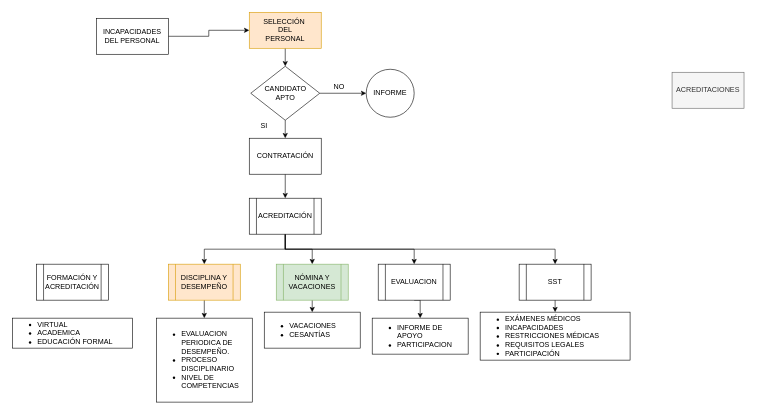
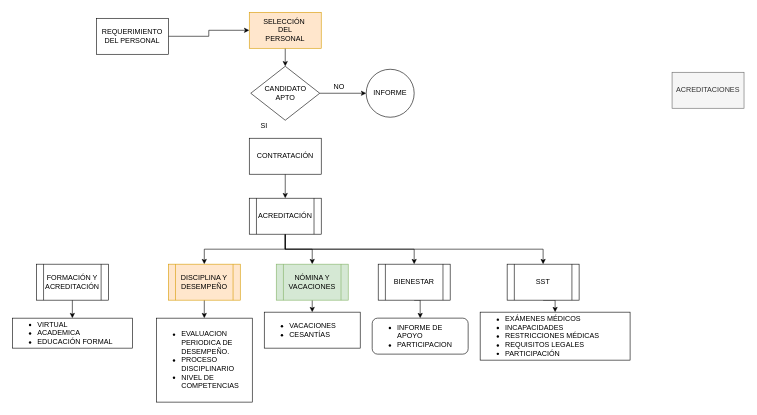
  <mxCell id="0" />
  <mxCell id="1" parent="0" />
  <mxCell id="2" style="edgeStyle=orthogonalEdgeStyle;rounded=0;orthogonalLoop=1;jettySize=auto;html=1;exitX=1;exitY=0.5;exitDx=0;exitDy=0;" parent="1" source="3" target="16" edge="1"><mxGeometry relative="1" as="geometry" /></mxCell>
- <mxCell id="3" value="INCAPACIDADES DEL PERSONAL" style="rounded=0;whiteSpace=wrap;html=1;" parent="1" vertex="1"><mxGeometry x="160" y="30" width="120" height="60" as="geometry" /></mxCell>
+ <mxCell id="3" value="REQUERIMIENTO DEL PERSONAL" style="rounded=0;whiteSpace=wrap;html=1;" parent="1" vertex="1"><mxGeometry x="160" y="30" width="120" height="60" as="geometry" /></mxCell>
  <mxCell id="4" style="edgeStyle=orthogonalEdgeStyle;rounded=0;orthogonalLoop=1;jettySize=auto;html=1;exitX=1;exitY=0.5;exitDx=0;exitDy=0;" parent="1" source="6" target="7" edge="1"><mxGeometry relative="1" as="geometry" /></mxCell>
- <mxCell id="5" style="edgeStyle=orthogonalEdgeStyle;rounded=0;orthogonalLoop=1;jettySize=auto;html=1;exitX=0.5;exitY=1;exitDx=0;exitDy=0;entryX=0.5;entryY=0;entryDx=0;entryDy=0;" parent="1" source="6" target="9" edge="1"><mxGeometry relative="1" as="geometry" /></mxCell>
  <mxCell id="6" value="CANDIDATO&lt;br&gt;APTO" style="rhombus;whiteSpace=wrap;html=1;" parent="1" vertex="1"><mxGeometry x="417.5" y="110" width="115" height="90" as="geometry" /></mxCell>
  <mxCell id="7" value="INFORME" style="ellipse;whiteSpace=wrap;html=1;aspect=fixed;" parent="1" vertex="1"><mxGeometry x="610" y="115" width="80" height="80" as="geometry" /></mxCell>
  <mxCell id="8" style="edgeStyle=orthogonalEdgeStyle;rounded=0;orthogonalLoop=1;jettySize=auto;html=1;exitX=0.5;exitY=1;exitDx=0;exitDy=0;entryX=0.5;entryY=0;entryDx=0;entryDy=0;" edge="1" parent="1" source="9" target="14"><mxGeometry relative="1" as="geometry" /></mxCell>
  <mxCell id="9" value="CONTRATACIÓN" style="rounded=0;whiteSpace=wrap;html=1;" parent="1" vertex="1"><mxGeometry x="415" y="230" width="120" height="60" as="geometry" /></mxCell>
  <mxCell id="10" style="edgeStyle=orthogonalEdgeStyle;rounded=0;orthogonalLoop=1;jettySize=auto;html=1;exitX=0.5;exitY=1;exitDx=0;exitDy=0;entryX=0.5;entryY=0;entryDx=0;entryDy=0;" edge="1" parent="1" source="14" target="22"><mxGeometry relative="1" as="geometry" /></mxCell>
  <mxCell id="11" style="edgeStyle=orthogonalEdgeStyle;rounded=0;orthogonalLoop=1;jettySize=auto;html=1;exitX=0.5;exitY=1;exitDx=0;exitDy=0;entryX=0.5;entryY=0;entryDx=0;entryDy=0;" edge="1" parent="1" source="14" target="20"><mxGeometry relative="1" as="geometry" /></mxCell>
  <mxCell id="12" style="edgeStyle=orthogonalEdgeStyle;rounded=0;orthogonalLoop=1;jettySize=auto;html=1;exitX=0.5;exitY=1;exitDx=0;exitDy=0;" edge="1" parent="1" source="14" target="24"><mxGeometry relative="1" as="geometry" /></mxCell>
  <mxCell id="13" style="edgeStyle=orthogonalEdgeStyle;rounded=0;orthogonalLoop=1;jettySize=auto;html=1;exitX=0.5;exitY=1;exitDx=0;exitDy=0;" edge="1" parent="1" source="14" target="26"><mxGeometry relative="1" as="geometry" /></mxCell>
  <mxCell id="14" value="ACREDITACIÓN" style="shape=process;whiteSpace=wrap;html=1;backgroundOutline=1;" parent="1" vertex="1"><mxGeometry x="415" y="330" width="120" height="60" as="geometry" /></mxCell>
  <mxCell id="15" style="edgeStyle=orthogonalEdgeStyle;rounded=0;orthogonalLoop=1;jettySize=auto;html=1;exitX=0.5;exitY=1;exitDx=0;exitDy=0;entryX=0.5;entryY=0;entryDx=0;entryDy=0;" parent="1" source="16" target="6" edge="1"><mxGeometry relative="1" as="geometry" /></mxCell>
  <mxCell id="16" value="SELECCIÓN&amp;nbsp;&lt;br&gt;DEL&lt;br&gt;PERSONAL" style="rounded=0;whiteSpace=wrap;html=1;fillColor=#ffe6cc;strokeColor=#d79b00;" parent="1" vertex="1"><mxGeometry x="415" y="20" width="120" height="60" as="geometry" /></mxCell>
  <mxCell id="17" value="NO" style="text;html=1;strokeColor=none;fillColor=none;align=center;verticalAlign=middle;whiteSpace=wrap;rounded=0;" parent="1" vertex="1"><mxGeometry x="535" y="130" width="60" height="30" as="geometry" /></mxCell>
  <mxCell id="18" value="SI" style="text;html=1;strokeColor=none;fillColor=none;align=center;verticalAlign=middle;whiteSpace=wrap;rounded=0;" parent="1" vertex="1"><mxGeometry x="410" y="195" width="60" height="30" as="geometry" /></mxCell>
  <mxCell id="19" style="edgeStyle=orthogonalEdgeStyle;rounded=0;orthogonalLoop=1;jettySize=auto;html=1;exitX=0.5;exitY=1;exitDx=0;exitDy=0;entryX=0.5;entryY=0;entryDx=0;entryDy=0;" edge="1" parent="1" source="20" target="31"><mxGeometry relative="1" as="geometry" /></mxCell>
  <mxCell id="20" value="NÓMINA Y VACACIONES" style="shape=process;whiteSpace=wrap;html=1;backgroundOutline=1;fillColor=#d5e8d4;strokeColor=#82b366;" parent="1" vertex="1"><mxGeometry x="460" y="440" width="120" height="60" as="geometry" /></mxCell>
  <mxCell id="21" style="edgeStyle=orthogonalEdgeStyle;rounded=0;orthogonalLoop=1;jettySize=auto;html=1;exitX=0.5;exitY=1;exitDx=0;exitDy=0;entryX=0.5;entryY=0;entryDx=0;entryDy=0;" edge="1" parent="1" source="22" target="32"><mxGeometry relative="1" as="geometry" /></mxCell>
  <mxCell id="22" value="DISCIPLINA Y DESEMPEÑO" style="shape=process;whiteSpace=wrap;html=1;backgroundOutline=1;fillColor=#ffe6cc;strokeColor=#d79b00;" parent="1" vertex="1"><mxGeometry x="280" y="440" width="120" height="60" as="geometry" /></mxCell>
  <mxCell id="23" style="edgeStyle=orthogonalEdgeStyle;rounded=0;orthogonalLoop=1;jettySize=auto;html=1;exitX=0.5;exitY=1;exitDx=0;exitDy=0;entryX=0.5;entryY=0;entryDx=0;entryDy=0;" edge="1" parent="1" source="24" target="30"><mxGeometry relative="1" as="geometry" /></mxCell>
- <mxCell id="24" value="EVALUACION" style="shape=process;whiteSpace=wrap;html=1;backgroundOutline=1;" parent="1" vertex="1"><mxGeometry x="630" y="440" width="120" height="60" as="geometry" /></mxCell>
+ <mxCell id="24" value="BIENESTAR" style="shape=process;whiteSpace=wrap;html=1;backgroundOutline=1;" parent="1" vertex="1"><mxGeometry x="630" y="440" width="120" height="60" as="geometry" /></mxCell>
  <mxCell id="25" style="edgeStyle=orthogonalEdgeStyle;rounded=0;orthogonalLoop=1;jettySize=auto;html=1;exitX=0.5;exitY=1;exitDx=0;exitDy=0;entryX=0.5;entryY=0;entryDx=0;entryDy=0;" edge="1" parent="1" source="26" target="29"><mxGeometry relative="1" as="geometry" /></mxCell>
- <mxCell id="26" value="SST" style="shape=process;whiteSpace=wrap;html=1;backgroundOutline=1;" parent="1" vertex="1"><mxGeometry x="865" y="440" width="120" height="60" as="geometry" /></mxCell>
+ <mxCell id="26" value="SST" style="shape=process;whiteSpace=wrap;html=1;backgroundOutline=1;" parent="1" vertex="1"><mxGeometry x="845" y="440" width="120" height="60" as="geometry" /></mxCell>
+ <mxCell id="27" style="edgeStyle=orthogonalEdgeStyle;rounded=0;orthogonalLoop=1;jettySize=auto;html=1;exitX=0.5;exitY=1;exitDx=0;exitDy=0;entryX=0.5;entryY=0;entryDx=0;entryDy=0;" edge="1" parent="1" source="28" target="33"><mxGeometry relative="1" as="geometry" /></mxCell>
  <mxCell id="28" value="FORMACIÓN Y ACREDITACIÓN" style="shape=process;whiteSpace=wrap;html=1;backgroundOutline=1;" parent="1" vertex="1"><mxGeometry x="60" y="440" width="120" height="60" as="geometry" /></mxCell>
  <mxCell id="29" value="&lt;ul&gt;&lt;li&gt;EXÁMENES MÉDICOS&lt;/li&gt;&lt;li&gt;INCAPACIDADES&lt;/li&gt;&lt;li&gt;RESTRICCIONES MÉDICAS&lt;/li&gt;&lt;li&gt;REQUISITOS LEGALES&lt;/li&gt;&lt;li&gt;PARTICIPACIÓN&lt;/li&gt;&lt;/ul&gt;" style="rounded=0;whiteSpace=wrap;html=1;align=left;" vertex="1" parent="1"><mxGeometry x="800" y="520" width="250" height="80" as="geometry" /></mxCell>
- <mxCell id="30" value="&lt;ul&gt;&lt;li&gt;INFORME DE APOYO&lt;/li&gt;&lt;li&gt;PARTICIPACION&lt;/li&gt;&lt;/ul&gt;" style="rounded=0;whiteSpace=wrap;html=1;align=left;" vertex="1" parent="1"><mxGeometry x="620" y="530" width="160" height="60" as="geometry" /></mxCell>
+ <mxCell id="30" value="&lt;ul&gt;&lt;li&gt;INFORME DE APOYO&lt;/li&gt;&lt;li&gt;PARTICIPACION&lt;/li&gt;&lt;/ul&gt;" style="whiteSpace=wrap;html=1;align=left;rounded=1;" vertex="1" parent="1"><mxGeometry x="620" y="530" width="160" height="60" as="geometry" /></mxCell>
  <mxCell id="31" value="&lt;ul&gt;&lt;li&gt;VACACIONES&lt;/li&gt;&lt;li&gt;CESANTÍAS&lt;/li&gt;&lt;/ul&gt;" style="rounded=0;whiteSpace=wrap;html=1;align=left;" vertex="1" parent="1"><mxGeometry x="440" y="520" width="160" height="60" as="geometry" /></mxCell>
  <mxCell id="32" value="&lt;ul&gt;&lt;li&gt;EVALUACION PERIODICA DE DESEMPEÑO.&lt;/li&gt;&lt;li&gt;PROCESO DISCIPLINARIO&lt;/li&gt;&lt;li&gt;NIVEL DE COMPETENCIAS&lt;/li&gt;&lt;/ul&gt;" style="rounded=0;whiteSpace=wrap;html=1;align=left;" vertex="1" parent="1"><mxGeometry x="260" y="530" width="160" height="140" as="geometry" /></mxCell>
  <mxCell id="33" value="&lt;ul&gt;&lt;li&gt;VIRTUAL&lt;/li&gt;&lt;li&gt;ACADEMICA&lt;/li&gt;&lt;li&gt;EDUCACIÓN FORMAL&lt;/li&gt;&lt;/ul&gt;" style="rounded=0;whiteSpace=wrap;html=1;align=left;" vertex="1" parent="1"><mxGeometry x="20" y="530" width="200" height="50" as="geometry" /></mxCell>
  <mxCell id="34" value="ACREDITACIONES" style="rounded=0;whiteSpace=wrap;html=1;fillColor=#f5f5f5;fontColor=#333333;strokeColor=#666666;" vertex="1" parent="1"><mxGeometry x="1120" y="120" width="120" height="60" as="geometry" /></mxCell>
